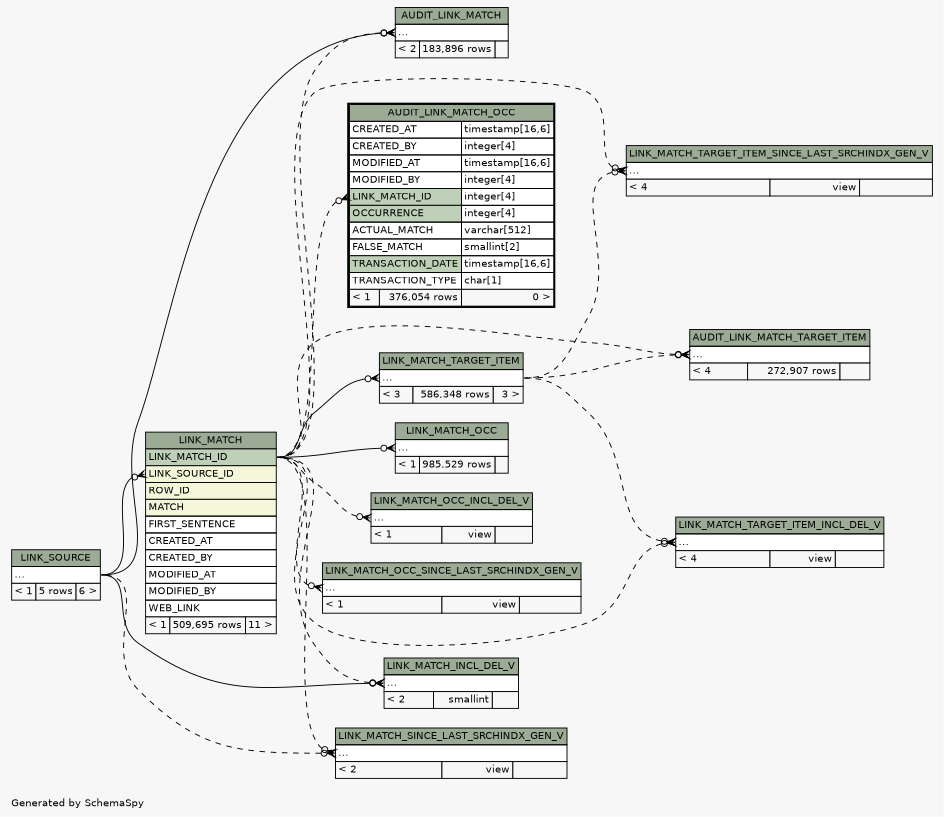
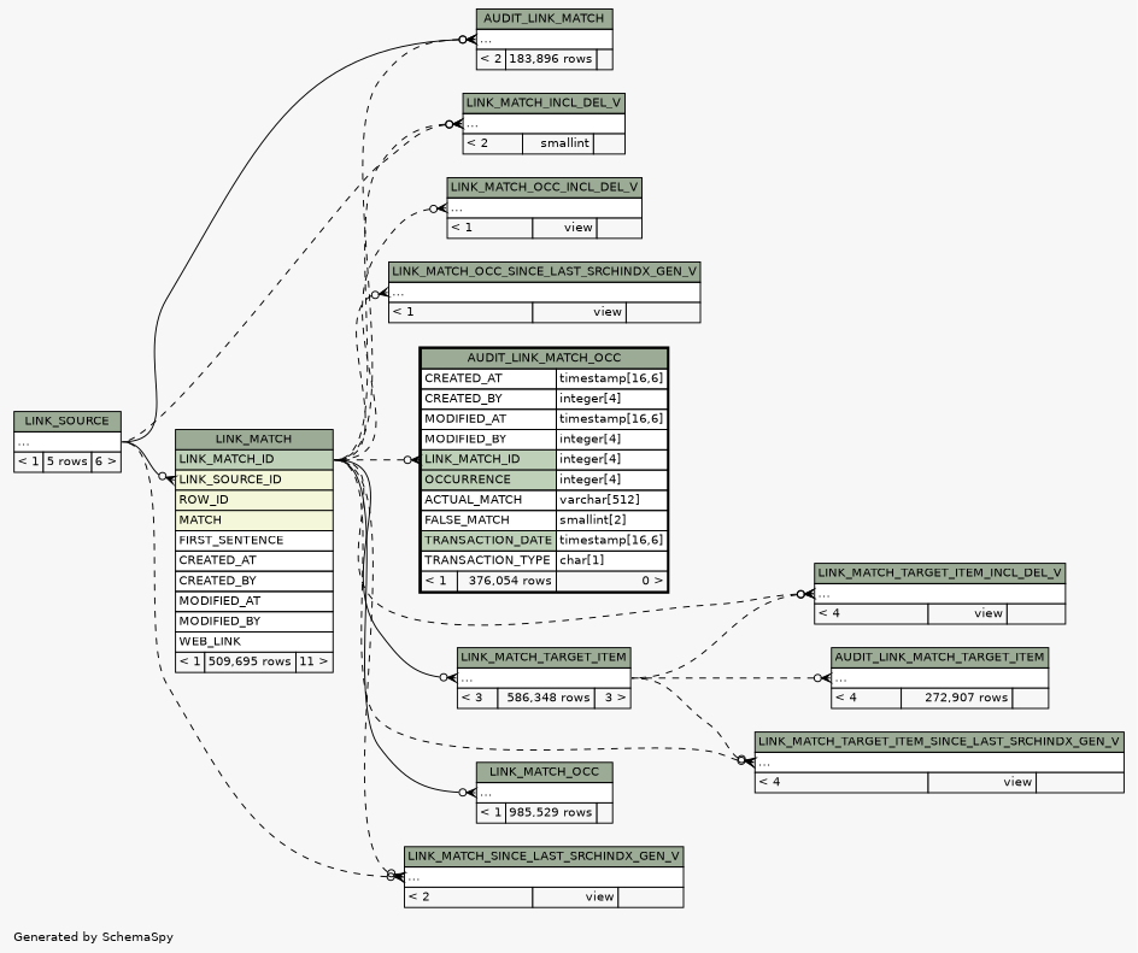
  digraph {
    bgcolor="#f7f7f7"
    fontname=Helvetica
    fontsize=11
    label="\nGenerated by SchemaSpy"
    labeljust=l
    nodesep=0.18
    rankdir=RL
    ranksep=0.46
    node [fontname=Helvetica fontsize=11 shape=plaintext]
    edge [arrowhead=none arrowsize=0.8 arrowtail=crowodot dir=back headport="LINK_MATCH_ID:e" style=dashed tailport="elipses:w"]
    n1 [label=<     <TABLE BORDER="0" CELLBORDER="1" CELLSPACING="0" BGCOLOR="#ffffff">       <TR><TD COLSPAN="3" BGCOLOR="#9bab96" ALIGN="CENTER">AUDIT_LINK_MATCH</TD></TR>       <TR><TD PORT="elipses" COLSPAN="3" ALIGN="LEFT">...</TD></TR>       <TR><TD ALIGN="LEFT" BGCOLOR="#f7f7f7">&lt; 2</TD><TD ALIGN="RIGHT" BGCOLOR="#f7f7f7">183,896 rows</TD><TD ALIGN="RIGHT" BGCOLOR="#f7f7f7">  </TD></TR>     </TABLE>>]
    n2 [label=<     <TABLE BORDER="0" CELLBORDER="1" CELLSPACING="0" BGCOLOR="#ffffff">       <TR><TD COLSPAN="3" BGCOLOR="#9bab96" ALIGN="CENTER">LINK_MATCH</TD></TR>       <TR><TD PORT="LINK_MATCH_ID" COLSPAN="3" BGCOLOR="#bed1b8" ALIGN="LEFT">LINK_MATCH_ID</TD></TR>       <TR><TD PORT="LINK_SOURCE_ID" COLSPAN="3" BGCOLOR="#f4f7da" ALIGN="LEFT">LINK_SOURCE_ID</TD></TR>       <TR><TD PORT="ROW_ID" COLSPAN="3" BGCOLOR="#f4f7da" ALIGN="LEFT">ROW_ID</TD></TR>       <TR><TD PORT="MATCH" COLSPAN="3" BGCOLOR="#f4f7da" ALIGN="LEFT">MATCH</TD></TR>       <TR><TD PORT="FIRST_SENTENCE" COLSPAN="3" ALIGN="LEFT">FIRST_SENTENCE</TD></TR>       <TR><TD PORT="CREATED_AT" COLSPAN="3" ALIGN="LEFT">CREATED_AT</TD></TR>       <TR><TD PORT="CREATED_BY" COLSPAN="3" ALIGN="LEFT">CREATED_BY</TD></TR>       <TR><TD PORT="MODIFIED_AT" COLSPAN="3" ALIGN="LEFT">MODIFIED_AT</TD></TR>       <TR><TD PORT="MODIFIED_BY" COLSPAN="3" ALIGN="LEFT">MODIFIED_BY</TD></TR>       <TR><TD PORT="WEB_LINK" COLSPAN="3" ALIGN="LEFT">WEB_LINK</TD></TR>       <TR><TD ALIGN="LEFT" BGCOLOR="#f7f7f7">&lt; 1</TD><TD ALIGN="RIGHT" BGCOLOR="#f7f7f7">509,695 rows</TD><TD ALIGN="RIGHT" BGCOLOR="#f7f7f7">11 &gt;</TD></TR>     </TABLE>>]
    n3 [label=<     <TABLE BORDER="0" CELLBORDER="1" CELLSPACING="0" BGCOLOR="#ffffff">       <TR><TD COLSPAN="3" BGCOLOR="#9bab96" ALIGN="CENTER">LINK_SOURCE</TD></TR>       <TR><TD PORT="elipses" COLSPAN="3" ALIGN="LEFT">...</TD></TR>       <TR><TD ALIGN="LEFT" BGCOLOR="#f7f7f7">&lt; 1</TD><TD ALIGN="RIGHT" BGCOLOR="#f7f7f7">5 rows</TD><TD ALIGN="RIGHT" BGCOLOR="#f7f7f7">6 &gt;</TD></TR>     </TABLE>>]
    n4 [label=<     <TABLE BORDER="2" CELLBORDER="1" CELLSPACING="0" BGCOLOR="#ffffff">       <TR><TD COLSPAN="3" BGCOLOR="#9bab96" ALIGN="CENTER">AUDIT_LINK_MATCH_OCC</TD></TR>       <TR><TD PORT="CREATED_AT" COLSPAN="2" ALIGN="LEFT">CREATED_AT</TD><TD PORT="CREATED_AT.type" ALIGN="LEFT">timestamp[16,6]</TD></TR>       <TR><TD PORT="CREATED_BY" COLSPAN="2" ALIGN="LEFT">CREATED_BY</TD><TD PORT="CREATED_BY.type" ALIGN="LEFT">integer[4]</TD></TR>       <TR><TD PORT="MODIFIED_AT" COLSPAN="2" ALIGN="LEFT">MODIFIED_AT</TD><TD PORT="MODIFIED_AT.type" ALIGN="LEFT">timestamp[16,6]</TD></TR>       <TR><TD PORT="MODIFIED_BY" COLSPAN="2" ALIGN="LEFT">MODIFIED_BY</TD><TD PORT="MODIFIED_BY.type" ALIGN="LEFT">integer[4]</TD></TR>       <TR><TD PORT="LINK_MATCH_ID" COLSPAN="2" BGCOLOR="#bed1b8" ALIGN="LEFT">LINK_MATCH_ID</TD><TD PORT="LINK_MATCH_ID.type" ALIGN="LEFT">integer[4]</TD></TR>       <TR><TD PORT="OCCURRENCE" COLSPAN="2" BGCOLOR="#bed1b8" ALIGN="LEFT">OCCURRENCE</TD><TD PORT="OCCURRENCE.type" ALIGN="LEFT">integer[4]</TD></TR>       <TR><TD PORT="ACTUAL_MATCH" COLSPAN="2" ALIGN="LEFT">ACTUAL_MATCH</TD><TD PORT="ACTUAL_MATCH.type" ALIGN="LEFT">varchar[512]</TD></TR>       <TR><TD PORT="FALSE_MATCH" COLSPAN="2" ALIGN="LEFT">FALSE_MATCH</TD><TD PORT="FALSE_MATCH.type" ALIGN="LEFT">smallint[2]</TD></TR>       <TR><TD PORT="TRANSACTION_DATE" COLSPAN="2" BGCOLOR="#bed1b8" ALIGN="LEFT">TRANSACTION_DATE</TD><TD PORT="TRANSACTION_DATE.type" ALIGN="LEFT">timestamp[16,6]</TD></TR>       <TR><TD PORT="TRANSACTION_TYPE" COLSPAN="2" ALIGN="LEFT">TRANSACTION_TYPE</TD><TD PORT="TRANSACTION_TYPE.type" ALIGN="LEFT">char[1]</TD></TR>       <TR><TD ALIGN="LEFT" BGCOLOR="#f7f7f7">&lt; 1</TD><TD ALIGN="RIGHT" BGCOLOR="#f7f7f7">376,054 rows</TD><TD ALIGN="RIGHT" BGCOLOR="#f7f7f7">0 &gt;</TD></TR>     </TABLE>>]
    n5 [label=<     <TABLE BORDER="0" CELLBORDER="1" CELLSPACING="0" BGCOLOR="#ffffff">       <TR><TD COLSPAN="3" BGCOLOR="#9bab96" ALIGN="CENTER">AUDIT_LINK_MATCH_TARGET_ITEM</TD></TR>       <TR><TD PORT="elipses" COLSPAN="3" ALIGN="LEFT">...</TD></TR>       <TR><TD ALIGN="LEFT" BGCOLOR="#f7f7f7">&lt; 4</TD><TD ALIGN="RIGHT" BGCOLOR="#f7f7f7">272,907 rows</TD><TD ALIGN="RIGHT" BGCOLOR="#f7f7f7">  </TD></TR>     </TABLE>>]
    n6 [label=<     <TABLE BORDER="0" CELLBORDER="1" CELLSPACING="0" BGCOLOR="#ffffff">       <TR><TD COLSPAN="3" BGCOLOR="#9bab96" ALIGN="CENTER">LINK_MATCH_TARGET_ITEM</TD></TR>       <TR><TD PORT="elipses" COLSPAN="3" ALIGN="LEFT">...</TD></TR>       <TR><TD ALIGN="LEFT" BGCOLOR="#f7f7f7">&lt; 3</TD><TD ALIGN="RIGHT" BGCOLOR="#f7f7f7">586,348 rows</TD><TD ALIGN="RIGHT" BGCOLOR="#f7f7f7">3 &gt;</TD></TR>     </TABLE>>]
    n7 [label=<     <TABLE BORDER="0" CELLBORDER="1" CELLSPACING="0" BGCOLOR="#ffffff">       <TR><TD COLSPAN="3" BGCOLOR="#9bab96" ALIGN="CENTER">LINK_MATCH_INCL_DEL_V</TD></TR>       <TR><TD PORT="elipses" COLSPAN="3" ALIGN="LEFT">...</TD></TR>       <TR><TD ALIGN="LEFT" BGCOLOR="#f7f7f7">&lt; 2</TD><TD ALIGN="RIGHT" BGCOLOR="#f7f7f7">smallint</TD><TD ALIGN="RIGHT" BGCOLOR="#f7f7f7">  </TD></TR>     </TABLE>>]
    n8 [label=<     <TABLE BORDER="0" CELLBORDER="1" CELLSPACING="0" BGCOLOR="#ffffff">       <TR><TD COLSPAN="3" BGCOLOR="#9bab96" ALIGN="CENTER">LINK_MATCH_OCC</TD></TR>       <TR><TD PORT="elipses" COLSPAN="3" ALIGN="LEFT">...</TD></TR>       <TR><TD ALIGN="LEFT" BGCOLOR="#f7f7f7">&lt; 1</TD><TD ALIGN="RIGHT" BGCOLOR="#f7f7f7">985,529 rows</TD><TD ALIGN="RIGHT" BGCOLOR="#f7f7f7">  </TD></TR>     </TABLE>>]
    n9 [label=<     <TABLE BORDER="0" CELLBORDER="1" CELLSPACING="0" BGCOLOR="#ffffff">       <TR><TD COLSPAN="3" BGCOLOR="#9bab96" ALIGN="CENTER">LINK_MATCH_OCC_INCL_DEL_V</TD></TR>       <TR><TD PORT="elipses" COLSPAN="3" ALIGN="LEFT">...</TD></TR>       <TR><TD ALIGN="LEFT" BGCOLOR="#f7f7f7">&lt; 1</TD><TD ALIGN="RIGHT" BGCOLOR="#f7f7f7">view</TD><TD ALIGN="RIGHT" BGCOLOR="#f7f7f7">  </TD></TR>     </TABLE>>]
    n10 [label=<     <TABLE BORDER="0" CELLBORDER="1" CELLSPACING="0" BGCOLOR="#ffffff">       <TR><TD COLSPAN="3" BGCOLOR="#9bab96" ALIGN="CENTER">LINK_MATCH_OCC_SINCE_LAST_SRCHINDX_GEN_V</TD></TR>       <TR><TD PORT="elipses" COLSPAN="3" ALIGN="LEFT">...</TD></TR>       <TR><TD ALIGN="LEFT" BGCOLOR="#f7f7f7">&lt; 1</TD><TD ALIGN="RIGHT" BGCOLOR="#f7f7f7">view</TD><TD ALIGN="RIGHT" BGCOLOR="#f7f7f7">  </TD></TR>     </TABLE>>]
    n11 [label=<     <TABLE BORDER="0" CELLBORDER="1" CELLSPACING="0" BGCOLOR="#ffffff">       <TR><TD COLSPAN="3" BGCOLOR="#9bab96" ALIGN="CENTER">LINK_MATCH_SINCE_LAST_SRCHINDX_GEN_V</TD></TR>       <TR><TD PORT="elipses" COLSPAN="3" ALIGN="LEFT">...</TD></TR>       <TR><TD ALIGN="LEFT" BGCOLOR="#f7f7f7">&lt; 2</TD><TD ALIGN="RIGHT" BGCOLOR="#f7f7f7">view</TD><TD ALIGN="RIGHT" BGCOLOR="#f7f7f7">  </TD></TR>     </TABLE>>]
    n12 [label=<     <TABLE BORDER="0" CELLBORDER="1" CELLSPACING="0" BGCOLOR="#ffffff">       <TR><TD COLSPAN="3" BGCOLOR="#9bab96" ALIGN="CENTER">LINK_MATCH_TARGET_ITEM_INCL_DEL_V</TD></TR>       <TR><TD PORT="elipses" COLSPAN="3" ALIGN="LEFT">...</TD></TR>       <TR><TD ALIGN="LEFT" BGCOLOR="#f7f7f7">&lt; 4</TD><TD ALIGN="RIGHT" BGCOLOR="#f7f7f7">view</TD><TD ALIGN="RIGHT" BGCOLOR="#f7f7f7">  </TD></TR>     </TABLE>>]
    n13 [label=<     <TABLE BORDER="0" CELLBORDER="1" CELLSPACING="0" BGCOLOR="#ffffff">       <TR><TD COLSPAN="3" BGCOLOR="#9bab96" ALIGN="CENTER">LINK_MATCH_TARGET_ITEM_SINCE_LAST_SRCHINDX_GEN_V</TD></TR>       <TR><TD PORT="elipses" COLSPAN="3" ALIGN="LEFT">...</TD></TR>       <TR><TD ALIGN="LEFT" BGCOLOR="#f7f7f7">&lt; 4</TD><TD ALIGN="RIGHT" BGCOLOR="#f7f7f7">view</TD><TD ALIGN="RIGHT" BGCOLOR="#f7f7f7">  </TD></TR>     </TABLE>>]
    n1 -> n2
    n1 -> n3 [headport="elipses:e" style=solid]
    n2 -> n3 [headport="elipses:e" tailport="LINK_SOURCE_ID:w" style=""]
    n4 -> n2 [tailport="LINK_MATCH_ID:w"]
-   n5 -> n2
    n5 -> n6 [headport="elipses:e"]
    n6 -> n2 [style=""]
    n7 -> n2
-   n7 -> n3 [headport="elipses:e" style=solid]
+   n7 -> n3 [headport="elipses:e"]
    n8 -> n2 [style=""]
    n9 -> n2
    n10 -> n2
    n11 -> n2
    n11 -> n3 [headport="elipses:e"]
    n12 -> n2
    n12 -> n6 [headport="elipses:e"]
    n13 -> n2
    n13 -> n6 [headport="elipses:e"]
  }
